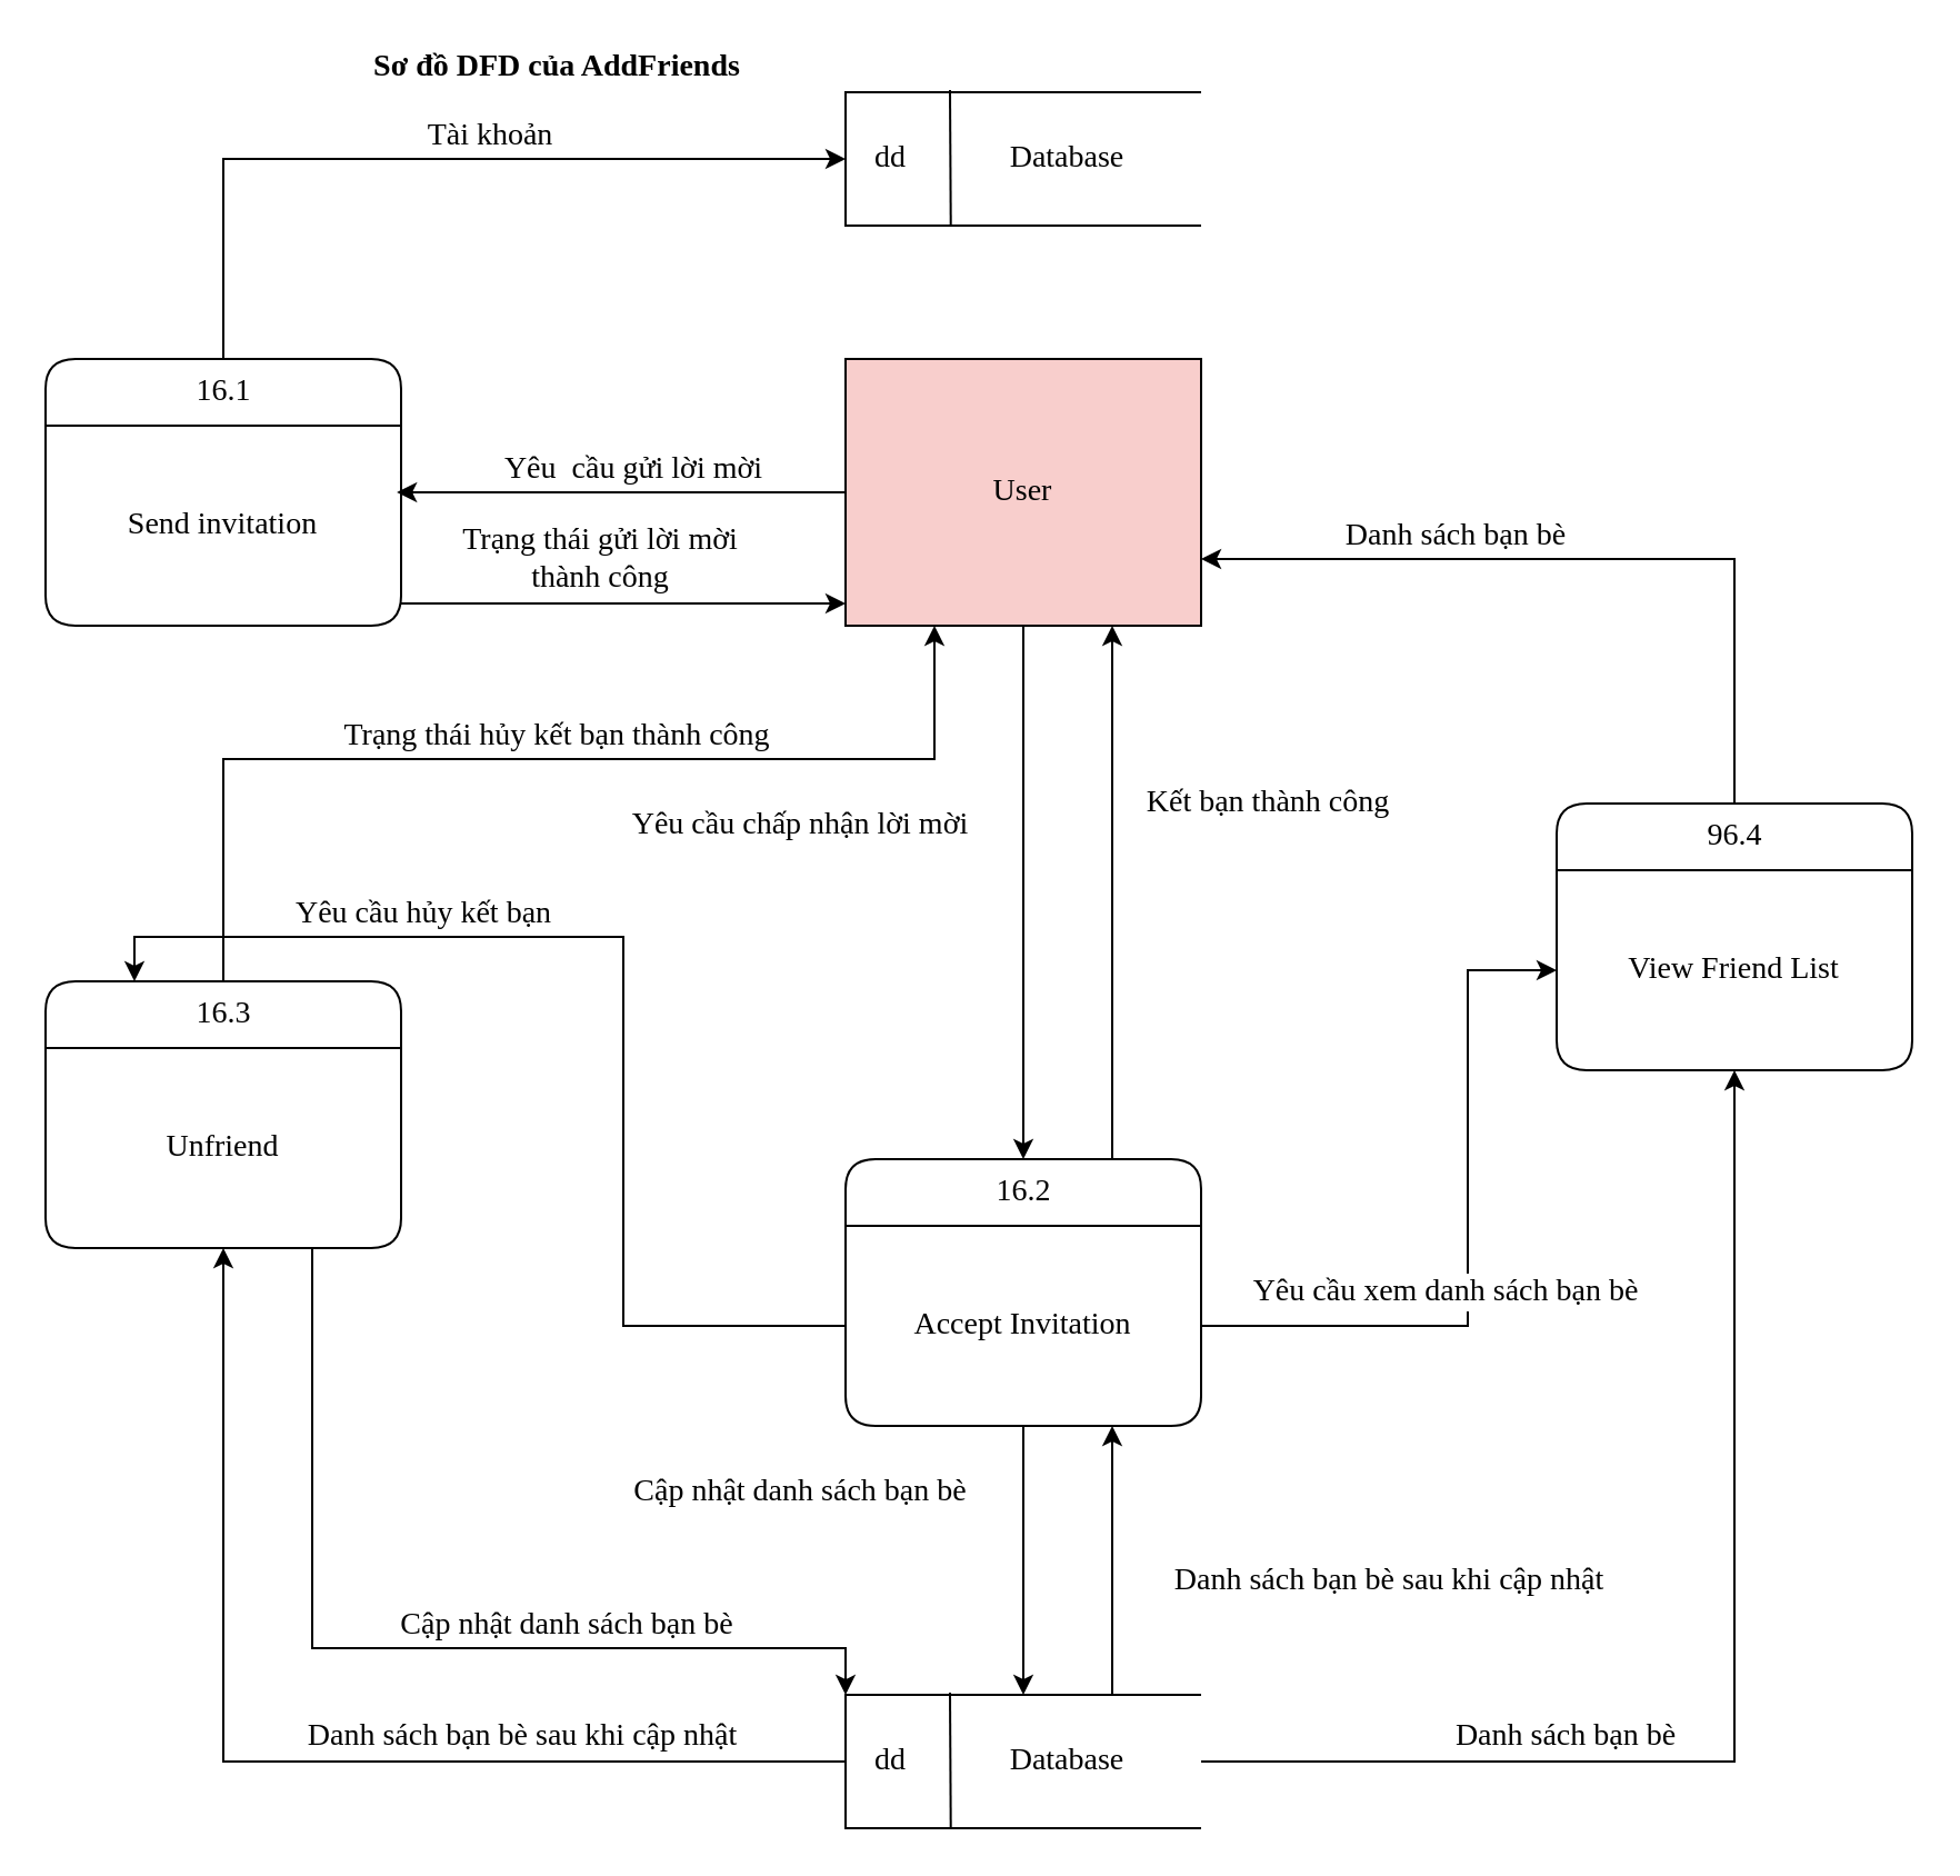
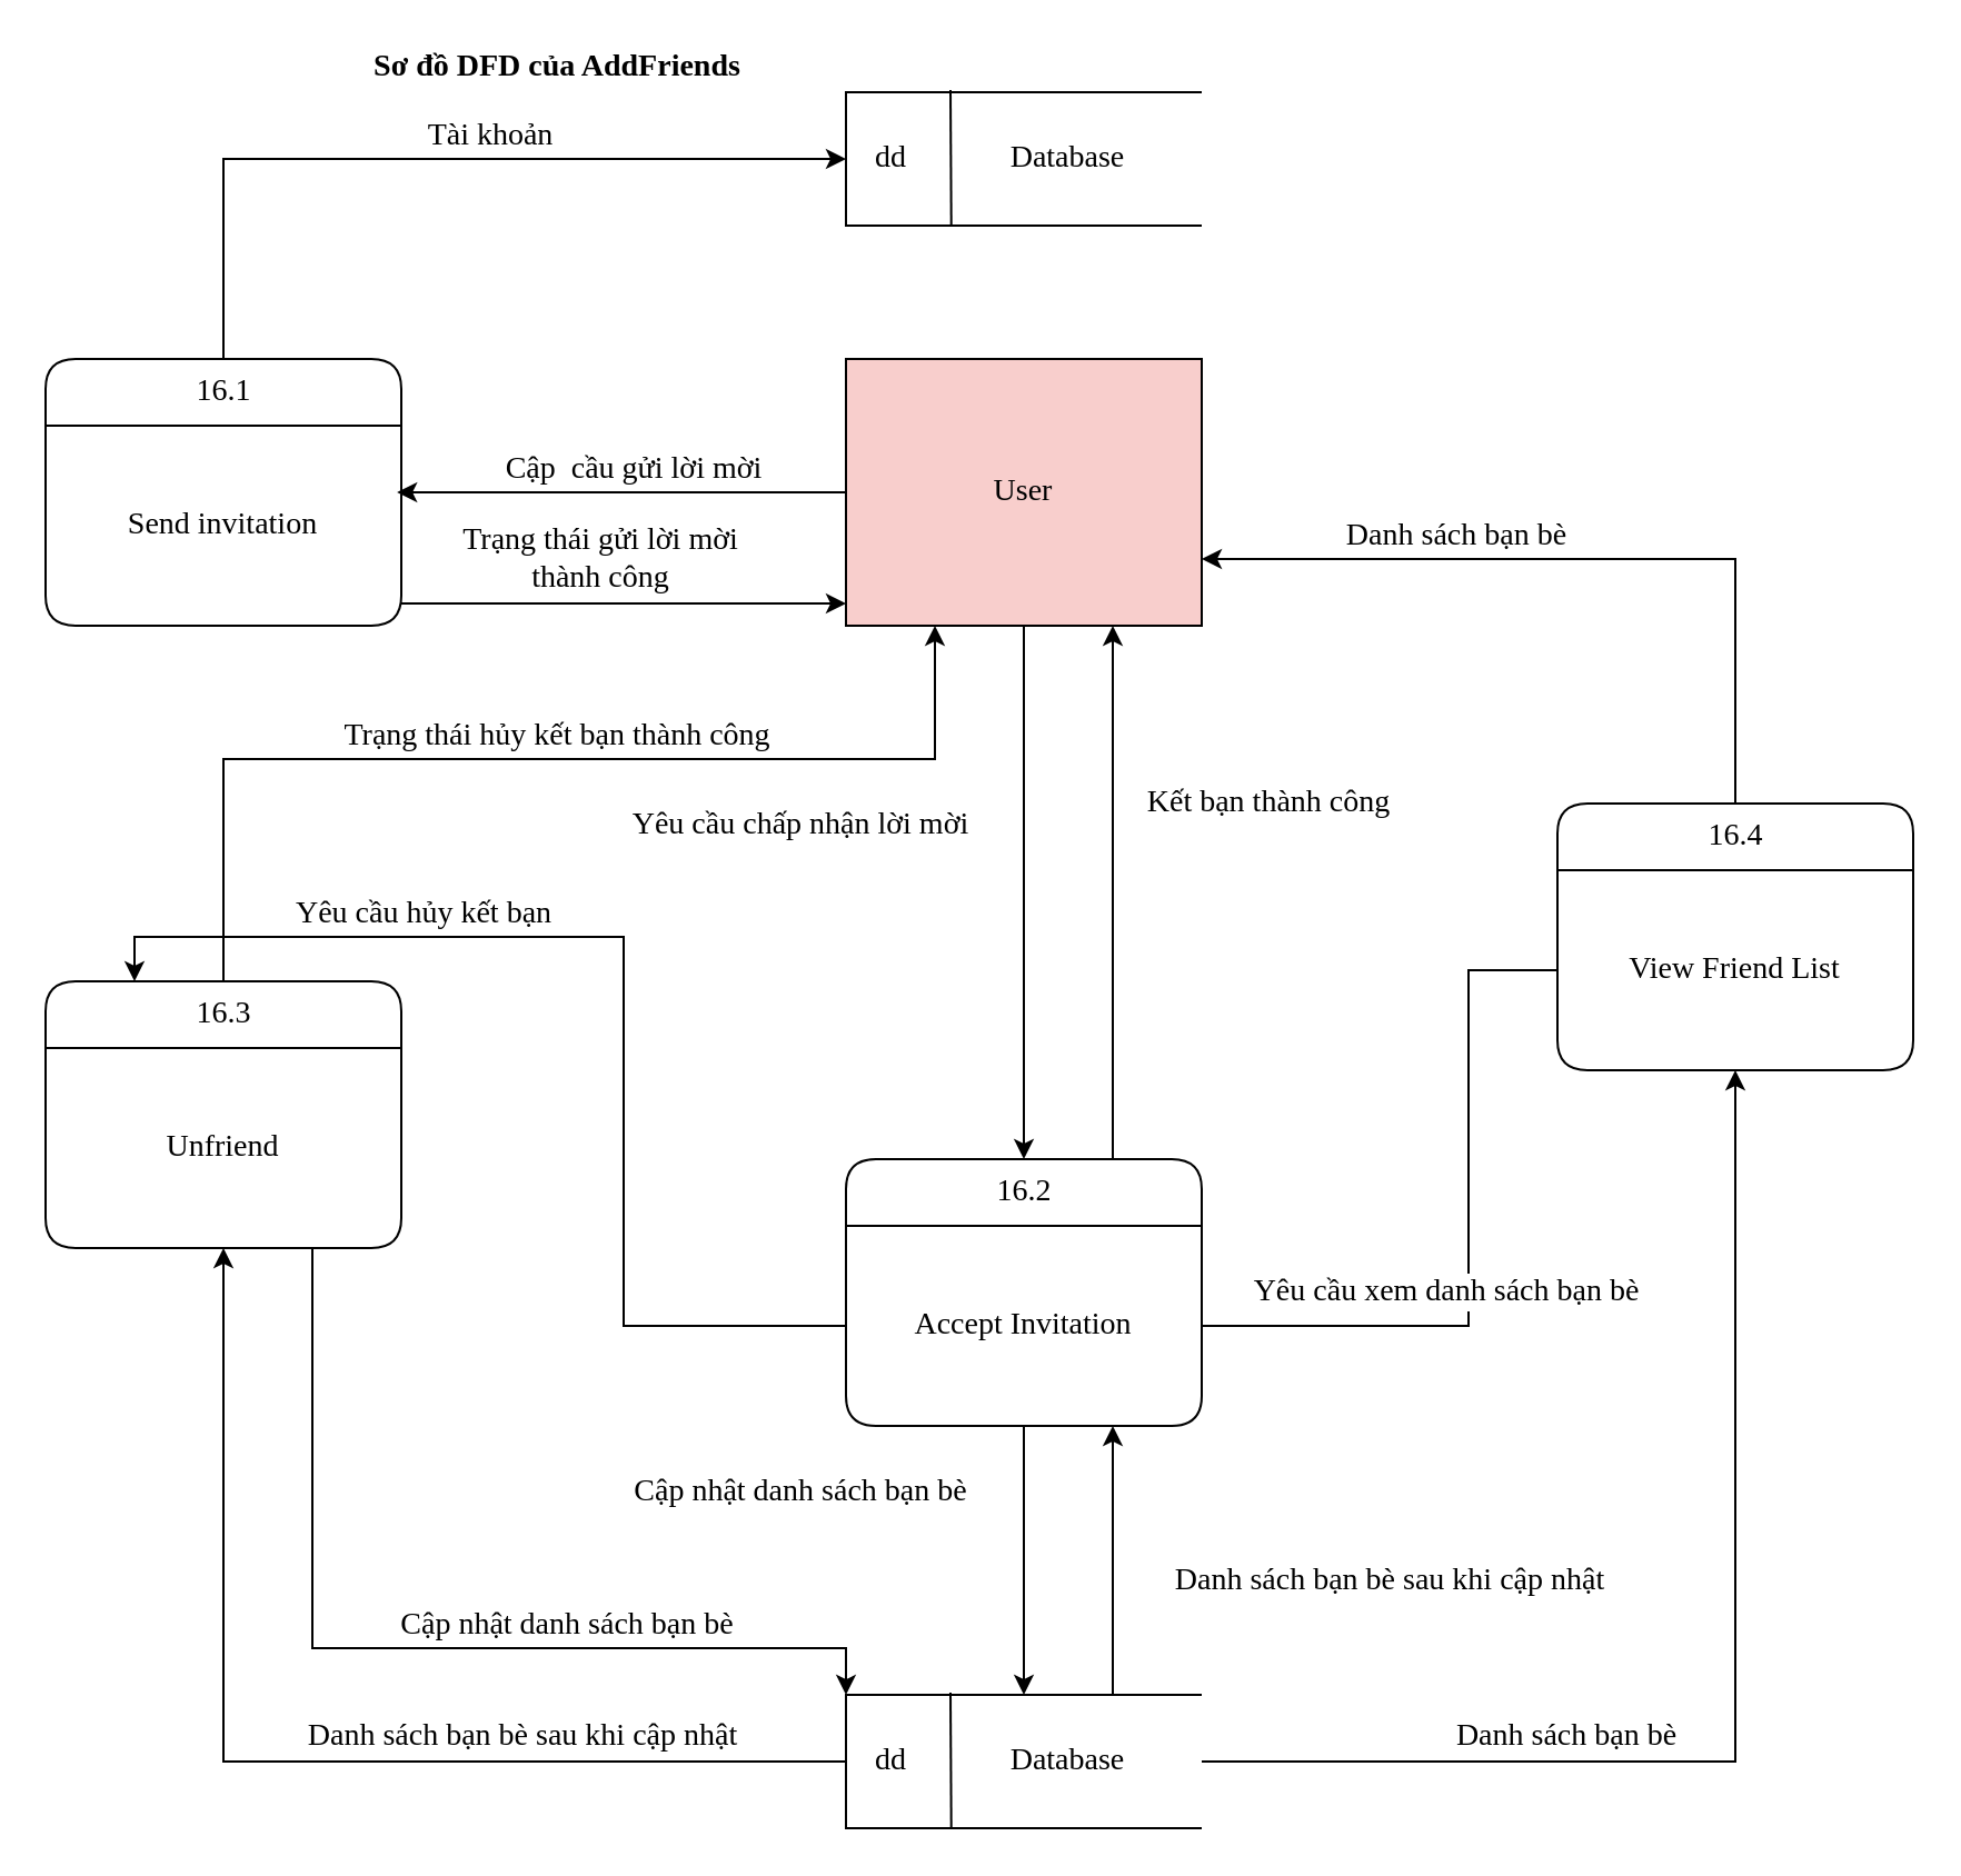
  <mxCell id="0" />
  <mxCell id="1" parent="0" />
  <mxCell id="2" style="rounded=0;orthogonalLoop=1;jettySize=auto;html=1;entryX=0.988;entryY=0.333;entryDx=0;entryDy=0;entryPerimeter=0;fontSize=14;fontFamily=Verdana;" parent="1" source="5" target="8" edge="1"><mxGeometry relative="1" as="geometry" /></mxCell>
  <mxCell id="3" style="edgeStyle=orthogonalEdgeStyle;rounded=0;orthogonalLoop=1;jettySize=auto;html=1;exitX=0.5;exitY=1;exitDx=0;exitDy=0;entryX=0.5;entryY=0;entryDx=0;entryDy=0;fontSize=14;fontFamily=Verdana;" parent="1" source="5" target="20" edge="1"><mxGeometry relative="1" as="geometry" /></mxCell>
  <mxCell id="4" style="edgeStyle=orthogonalEdgeStyle;rounded=0;orthogonalLoop=1;jettySize=auto;html=1;exitX=0;exitY=0.5;exitDx=0;exitDy=0;fontFamily=Verdana;fontSize=14;entryX=0.25;entryY=0;entryDx=0;entryDy=0;" parent="1" source="21" target="17" edge="1"><mxGeometry relative="1" as="geometry" /></mxCell>
  <mxCell id="5" value="User" style="rounded=0;whiteSpace=wrap;html=1;fontSize=14;fontFamily=Verdana;fillColor=#f8cecc;" parent="1" vertex="1"><mxGeometry x="380" y="161" width="160" height="120" as="geometry" /></mxCell>
  <mxCell id="6" value="Tài khoản" style="edgeStyle=orthogonalEdgeStyle;rounded=0;orthogonalLoop=1;jettySize=auto;html=1;exitX=0.5;exitY=0;exitDx=0;exitDy=0;entryX=0;entryY=0.5;entryDx=0;entryDy=0;entryPerimeter=0;fontFamily=Verdana;fontSize=14;" parent="1" source="7" target="39" edge="1"><mxGeometry x="0.135" y="10" relative="1" as="geometry"><mxPoint as="offset" /></mxGeometry></mxCell>
  <mxCell id="7" value="16.1" style="swimlane;childLayout=stackLayout;horizontal=1;startSize=30;horizontalStack=0;rounded=1;fontSize=14;fontStyle=0;strokeWidth=1;resizeParent=0;resizeLast=1;shadow=0;dashed=0;align=center;html=1;fontFamily=Verdana;" parent="1" vertex="1"><mxGeometry x="20" y="161" width="160" height="120" as="geometry" /></mxCell>
  <mxCell id="8" value="Send invitation" style="text;html=1;strokeColor=none;fillColor=none;align=center;verticalAlign=middle;whiteSpace=wrap;rounded=0;fontSize=14;fontFamily=Verdana;" parent="7" vertex="1"><mxGeometry y="30" width="160" height="90" as="geometry" /></mxCell>
  <mxCell id="9" value="" style="group;fontSize=14;fontFamily=Verdana;" parent="1" vertex="1" connectable="0"><mxGeometry x="380" y="761" width="160" height="61" as="geometry" /></mxCell>
  <mxCell id="10" value="" style="strokeWidth=1;html=1;shape=mxgraph.flowchart.annotation_1;align=left;pointerEvents=1;fontSize=14;fontFamily=Verdana;" parent="9" vertex="1"><mxGeometry y="1" width="160" height="60" as="geometry" /></mxCell>
  <mxCell id="11" value="dd" style="endArrow=none;html=1;entryX=0.296;entryY=1.006;entryDx=0;entryDy=0;entryPerimeter=0;fontSize=14;fontFamily=Verdana;" parent="9" target="10" edge="1"><mxGeometry x="-0.003" y="-27" width="50" height="50" relative="1" as="geometry"><mxPoint x="47" as="sourcePoint" /><mxPoint x="120" y="-129" as="targetPoint" /><mxPoint as="offset" /></mxGeometry></mxCell>
  <mxCell id="12" value="Database" style="text;html=1;strokeColor=none;fillColor=none;align=center;verticalAlign=middle;whiteSpace=wrap;rounded=0;fontSize=14;fontFamily=Verdana;" parent="9" vertex="1"><mxGeometry x="60" y="20.5" width="80" height="20" as="geometry" /></mxCell>
  <mxCell id="13" style="edgeStyle=orthogonalEdgeStyle;rounded=0;orthogonalLoop=1;jettySize=auto;html=1;exitX=0.5;exitY=0;exitDx=0;exitDy=0;entryX=1;entryY=0.75;entryDx=0;entryDy=0;fontFamily=Verdana;fontSize=14;" parent="1" source="14" target="5" edge="1"><mxGeometry relative="1" as="geometry" /></mxCell>
- <mxCell id="14" value="96.4" style="swimlane;childLayout=stackLayout;horizontal=1;startSize=30;horizontalStack=0;rounded=1;fontSize=14;fontStyle=0;strokeWidth=1;resizeParent=0;resizeLast=1;shadow=0;dashed=0;align=center;html=1;fontFamily=Verdana;" parent="1" vertex="1"><mxGeometry x="700" y="361" width="160" height="120" as="geometry" /></mxCell>
+ <mxCell id="14" value="16.4" style="swimlane;childLayout=stackLayout;horizontal=1;startSize=30;horizontalStack=0;rounded=1;fontSize=14;fontStyle=0;strokeWidth=1;resizeParent=0;resizeLast=1;shadow=0;dashed=0;align=center;html=1;fontFamily=Verdana;" parent="1" vertex="1"><mxGeometry x="700" y="361" width="160" height="120" as="geometry" /></mxCell>
  <mxCell id="15" value="View Friend List" style="text;html=1;strokeColor=none;fillColor=none;align=center;verticalAlign=middle;whiteSpace=wrap;rounded=0;fontSize=14;fontFamily=Verdana;" parent="14" vertex="1"><mxGeometry y="30" width="160" height="90" as="geometry" /></mxCell>
  <mxCell id="16" value="Trạng thái hủy kết bạn thành công" style="edgeStyle=orthogonalEdgeStyle;rounded=0;orthogonalLoop=1;jettySize=auto;html=1;exitX=0.5;exitY=0;exitDx=0;exitDy=0;entryX=0.25;entryY=1;entryDx=0;entryDy=0;fontFamily=Verdana;fontSize=14;" parent="1" source="17" target="5" edge="1"><mxGeometry x="0.042" y="10" relative="1" as="geometry"><Array as="points"><mxPoint x="100" y="341" /><mxPoint x="420" y="341" /></Array><mxPoint as="offset" /></mxGeometry></mxCell>
  <mxCell id="17" value="16.3" style="swimlane;childLayout=stackLayout;horizontal=1;startSize=30;horizontalStack=0;rounded=1;fontSize=14;fontStyle=0;strokeWidth=1;resizeParent=0;resizeLast=1;shadow=0;dashed=0;align=center;html=1;fontFamily=Verdana;" parent="1" vertex="1"><mxGeometry x="20" y="441" width="160" height="120" as="geometry" /></mxCell>
  <mxCell id="18" value="Unfriend" style="text;html=1;strokeColor=none;fillColor=none;align=center;verticalAlign=middle;whiteSpace=wrap;rounded=0;fontSize=14;fontFamily=Verdana;" parent="17" vertex="1"><mxGeometry y="30" width="160" height="90" as="geometry" /></mxCell>
  <mxCell id="19" value="Kết bạn thành công" style="edgeStyle=orthogonalEdgeStyle;rounded=0;orthogonalLoop=1;jettySize=auto;html=1;fontSize=14;exitX=0.75;exitY=0;exitDx=0;exitDy=0;fontFamily=Verdana;" parent="1" source="20" edge="1"><mxGeometry x="0.333" y="-70" relative="1" as="geometry"><Array as="points" /><mxPoint x="500" y="281" as="targetPoint" /><mxPoint as="offset" /></mxGeometry></mxCell>
  <mxCell id="20" value="16.2" style="swimlane;childLayout=stackLayout;horizontal=1;startSize=30;horizontalStack=0;rounded=1;fontSize=14;fontStyle=0;strokeWidth=1;resizeParent=0;resizeLast=1;shadow=0;dashed=0;align=center;html=1;fontFamily=Verdana;" parent="1" vertex="1"><mxGeometry x="380" y="521" width="160" height="120" as="geometry" /></mxCell>
  <mxCell id="21" value="Accept Invitation" style="text;html=1;strokeColor=none;fillColor=none;align=center;verticalAlign=middle;whiteSpace=wrap;rounded=0;fontSize=14;fontFamily=Verdana;" parent="20" vertex="1"><mxGeometry y="30" width="160" height="90" as="geometry" /></mxCell>
- <mxCell id="22" value="Yêu&amp;nbsp; cầu gửi lời mời" style="text;html=1;strokeColor=none;fillColor=none;align=center;verticalAlign=middle;whiteSpace=wrap;rounded=0;fontSize=14;fontFamily=Verdana;" parent="1" vertex="1"><mxGeometry x="210" y="201" width="150" height="20" as="geometry" /></mxCell>
+ <mxCell id="22" value="Cập&amp;nbsp; cầu gửi lời mời" style="text;html=1;strokeColor=none;fillColor=none;align=center;verticalAlign=middle;whiteSpace=wrap;rounded=0;fontSize=14;fontFamily=Verdana;" parent="1" vertex="1"><mxGeometry x="210" y="201" width="150" height="20" as="geometry" /></mxCell>
  <mxCell id="23" style="edgeStyle=none;rounded=0;orthogonalLoop=1;jettySize=auto;html=1;fontSize=14;fontFamily=Verdana;" parent="1" edge="1"><mxGeometry relative="1" as="geometry"><mxPoint x="180" y="271" as="sourcePoint" /><mxPoint x="380" y="271" as="targetPoint" /><Array as="points" /></mxGeometry></mxCell>
  <mxCell id="24" value="Trạng thái gửi lời mời thành công" style="text;html=1;strokeColor=none;fillColor=none;align=center;verticalAlign=middle;whiteSpace=wrap;rounded=0;fontSize=14;fontFamily=Verdana;" parent="1" vertex="1"><mxGeometry x="200" y="241" width="140" height="20" as="geometry" /></mxCell>
  <mxCell id="25" value="Yêu cầu chấp nhận lời mời" style="text;html=1;strokeColor=none;fillColor=none;align=center;verticalAlign=middle;whiteSpace=wrap;rounded=0;fontSize=14;fontFamily=Verdana;" parent="1" vertex="1"><mxGeometry x="260" y="361" width="200" height="20" as="geometry" /></mxCell>
  <mxCell id="26" value="Danh sách bạn bè" style="text;html=1;strokeColor=none;fillColor=none;align=center;verticalAlign=middle;whiteSpace=wrap;rounded=0;fontSize=14;fontFamily=Verdana;" parent="1" vertex="1"><mxGeometry x="590" y="231" width="130" height="20" as="geometry" /></mxCell>
  <mxCell id="27" style="edgeStyle=orthogonalEdgeStyle;rounded=0;orthogonalLoop=1;jettySize=auto;html=1;exitX=0;exitY=0.5;exitDx=0;exitDy=0;exitPerimeter=0;fontSize=14;fontFamily=Verdana;" parent="1" source="10" edge="1"><mxGeometry relative="1" as="geometry"><Array as="points"><mxPoint x="100" y="792" /></Array><mxPoint x="100" y="561" as="targetPoint" /></mxGeometry></mxCell>
  <mxCell id="28" style="edgeStyle=orthogonalEdgeStyle;rounded=0;orthogonalLoop=1;jettySize=auto;html=1;exitX=0.5;exitY=1;exitDx=0;exitDy=0;entryX=0;entryY=0;entryDx=0;entryDy=0;entryPerimeter=0;fontSize=14;fontFamily=Verdana;" parent="1" source="18" target="10" edge="1"><mxGeometry relative="1" as="geometry"><Array as="points"><mxPoint x="140" y="561" /><mxPoint x="140" y="741" /><mxPoint x="380" y="741" /></Array></mxGeometry></mxCell>
  <mxCell id="29" value="Danh sách bạn bè sau khi cập nhật" style="text;html=1;strokeColor=none;fillColor=none;align=center;verticalAlign=middle;whiteSpace=wrap;rounded=0;fontSize=14;fontFamily=Verdana;" parent="1" vertex="1"><mxGeometry x="110" y="771" width="250" height="20" as="geometry" /></mxCell>
  <mxCell id="30" style="edgeStyle=orthogonalEdgeStyle;rounded=0;orthogonalLoop=1;jettySize=auto;html=1;exitX=0.5;exitY=1;exitDx=0;exitDy=0;entryX=0.5;entryY=0;entryDx=0;entryDy=0;entryPerimeter=0;fontSize=14;fontFamily=Verdana;" parent="1" source="21" target="10" edge="1"><mxGeometry relative="1" as="geometry" /></mxCell>
  <mxCell id="31" value="Cập nhật danh sách bạn bè" style="text;html=1;strokeColor=none;fillColor=none;align=center;verticalAlign=middle;whiteSpace=wrap;rounded=0;fontSize=14;fontFamily=Verdana;" parent="1" vertex="1"><mxGeometry x="150" y="721" width="210" height="20" as="geometry" /></mxCell>
  <mxCell id="32" style="edgeStyle=orthogonalEdgeStyle;rounded=0;orthogonalLoop=1;jettySize=auto;html=1;exitX=1;exitY=0;exitDx=0;exitDy=0;exitPerimeter=0;entryX=0.75;entryY=1;entryDx=0;entryDy=0;fontSize=14;fontFamily=Verdana;" parent="1" source="10" target="21" edge="1"><mxGeometry relative="1" as="geometry"><Array as="points"><mxPoint x="500" y="762" /></Array></mxGeometry></mxCell>
  <mxCell id="33" value="Cập nhật danh sách bạn bè" style="text;html=1;strokeColor=none;fillColor=none;align=center;verticalAlign=middle;whiteSpace=wrap;rounded=0;fontSize=14;fontFamily=Verdana;" parent="1" vertex="1"><mxGeometry x="260" y="661" width="200" height="20" as="geometry" /></mxCell>
  <mxCell id="34" value="Danh sách bạn bè sau khi cập nhật" style="text;html=1;strokeColor=none;fillColor=none;align=center;verticalAlign=middle;whiteSpace=wrap;rounded=0;fontSize=14;fontFamily=Verdana;" parent="1" vertex="1"><mxGeometry x="500" y="701" width="250" height="20" as="geometry" /></mxCell>
  <mxCell id="35" value="Yêu cầu hủy kết bạn" style="text;html=1;align=center;verticalAlign=middle;resizable=0;points=[];autosize=1;fontFamily=Verdana;fontSize=14;" parent="1" vertex="1"><mxGeometry x="110" y="401" width="160" height="20" as="geometry" /></mxCell>
  <mxCell id="36" value="Danh sách bạn bè" style="edgeStyle=orthogonalEdgeStyle;rounded=0;orthogonalLoop=1;jettySize=auto;html=1;exitX=1;exitY=0.5;exitDx=0;exitDy=0;exitPerimeter=0;entryX=0.5;entryY=1;entryDx=0;entryDy=0;fontFamily=Verdana;fontSize=14;" parent="1" source="10" target="15" edge="1"><mxGeometry x="-0.406" y="11" relative="1" as="geometry"><mxPoint as="offset" /></mxGeometry></mxCell>
  <mxCell id="37" value="Sơ đồ DFD của AddFriends" style="text;html=1;align=center;verticalAlign=middle;resizable=0;points=[];autosize=1;fontFamily=Verdana;fontSize=14;fontStyle=1" parent="1" vertex="1"><mxGeometry x="140" y="20" width="220" height="20" as="geometry" /></mxCell>
  <mxCell id="38" value="" style="group;fontSize=14;fontFamily=Verdana;" parent="1" vertex="1" connectable="0"><mxGeometry x="380" y="40" width="160" height="61" as="geometry" /></mxCell>
  <mxCell id="39" value="" style="strokeWidth=1;html=1;shape=mxgraph.flowchart.annotation_1;align=left;pointerEvents=1;fontSize=14;fontFamily=Verdana;" parent="38" vertex="1"><mxGeometry y="1" width="160" height="60" as="geometry" /></mxCell>
  <mxCell id="40" value="dd" style="endArrow=none;html=1;entryX=0.296;entryY=1.006;entryDx=0;entryDy=0;entryPerimeter=0;fontSize=14;fontFamily=Verdana;" parent="38" target="39" edge="1"><mxGeometry x="-0.003" y="-27" width="50" height="50" relative="1" as="geometry"><mxPoint x="47" as="sourcePoint" /><mxPoint x="120" y="-129" as="targetPoint" /><mxPoint as="offset" /></mxGeometry></mxCell>
  <mxCell id="41" value="Database" style="text;html=1;strokeColor=none;fillColor=none;align=center;verticalAlign=middle;whiteSpace=wrap;rounded=0;fontSize=14;fontFamily=Verdana;" parent="38" vertex="1"><mxGeometry x="60" y="20.5" width="80" height="20" as="geometry" /></mxCell>
- <mxCell id="42" value="Yêu cầu xem danh sách bạn bè" style="edgeStyle=orthogonalEdgeStyle;rounded=0;orthogonalLoop=1;jettySize=auto;html=1;entryX=0;entryY=0.5;entryDx=0;entryDy=0;fontFamily=Verdana;fontSize=14;" parent="1" source="21" target="15" edge="1"><mxGeometry x="-0.156" y="10" relative="1" as="geometry"><Array as="points"><mxPoint x="660" y="596" /><mxPoint x="660" y="436" /></Array><mxPoint as="offset" /></mxGeometry></mxCell>
+ <mxCell id="42" value="Yêu cầu xem danh sách bạn bè" style="edgeStyle=orthogonalEdgeStyle;rounded=0;orthogonalLoop=1;jettySize=auto;html=1;entryX=0;entryY=0.5;entryDx=0;entryDy=0;fontFamily=Verdana;fontSize=14;endArrow=none;" parent="1" source="21" target="15" edge="1"><mxGeometry x="-0.156" y="10" relative="1" as="geometry"><Array as="points"><mxPoint x="660" y="596" /><mxPoint x="660" y="436" /></Array><mxPoint as="offset" /></mxGeometry></mxCell>
